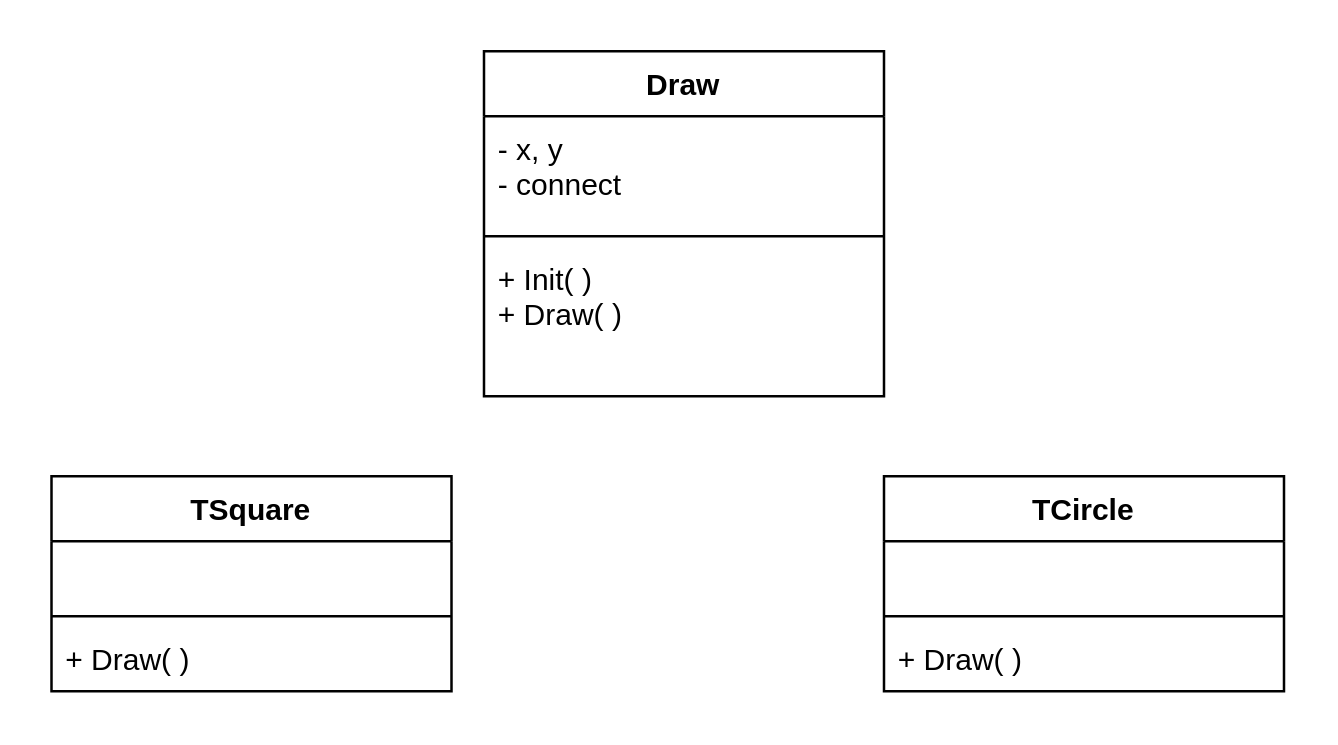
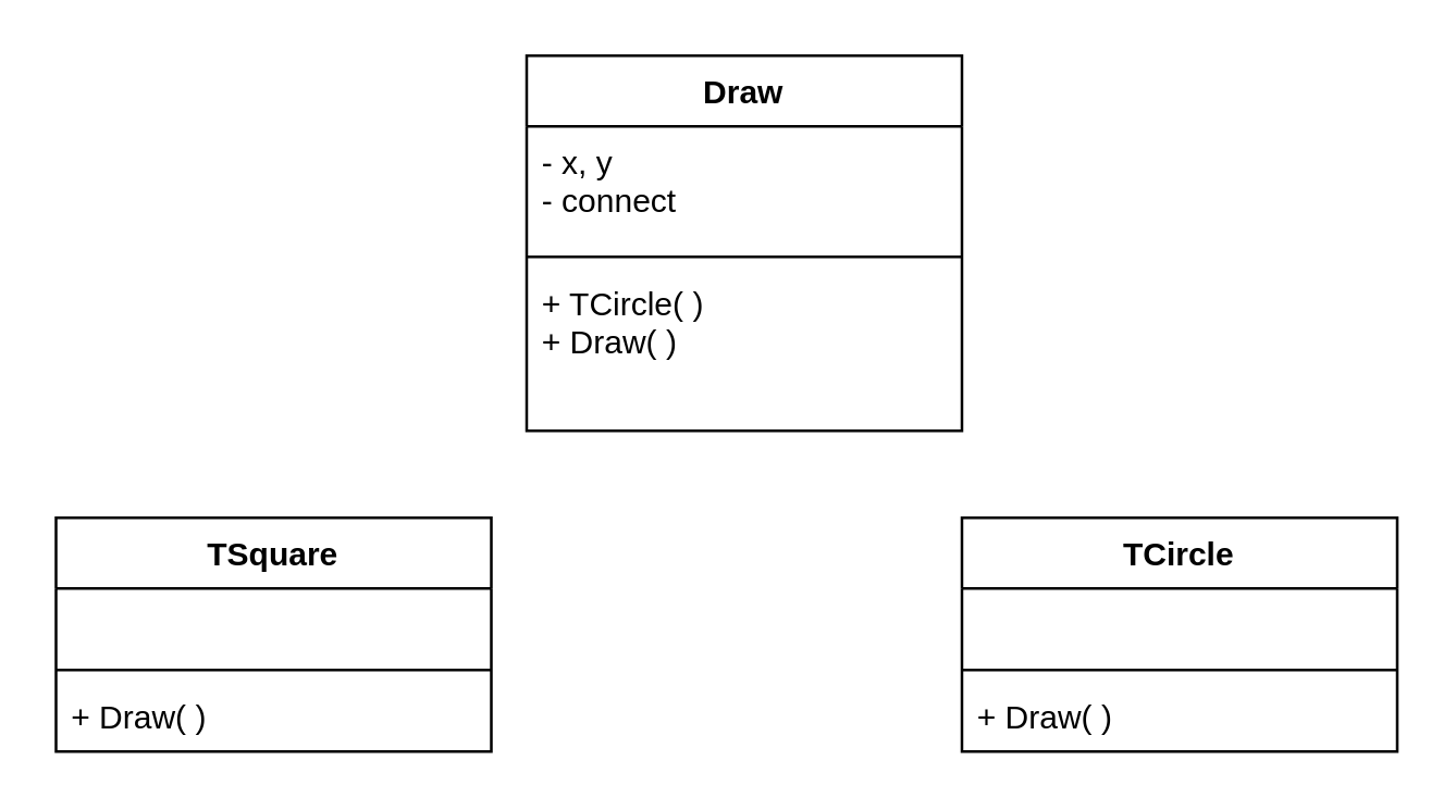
  <mxCell id="0" />
  <mxCell id="1" parent="0" />
  <mxCell id="2" value="Draw" style="swimlane;fontStyle=1;align=center;verticalAlign=top;childLayout=stackLayout;horizontal=1;startSize=26;horizontalStack=0;resizeParent=1;resizeParentMax=0;resizeLast=0;collapsible=1;marginBottom=0;" parent="1" vertex="1"><mxGeometry x="193" y="20" width="160" height="138" as="geometry" /></mxCell>
  <mxCell id="3" value="- x, y&#10;- connect" style="text;strokeColor=none;fillColor=none;align=left;verticalAlign=top;spacingLeft=4;spacingRight=4;overflow=hidden;rotatable=0;points=[[0,0.5],[1,0.5]];portConstraint=eastwest;" parent="2" vertex="1"><mxGeometry y="26" width="160" height="44" as="geometry" /></mxCell>
  <mxCell id="4" value="" style="line;strokeWidth=1;fillColor=none;align=left;verticalAlign=middle;spacingTop=-1;spacingLeft=3;spacingRight=3;rotatable=0;labelPosition=right;points=[];portConstraint=eastwest;" parent="2" vertex="1"><mxGeometry y="70" width="160" height="8" as="geometry" /></mxCell>
- <mxCell id="5" value="+ Init( )&#10;+ Draw( )" style="text;strokeColor=none;fillColor=none;align=left;verticalAlign=top;spacingLeft=4;spacingRight=4;overflow=hidden;rotatable=0;points=[[0,0.5],[1,0.5]];portConstraint=eastwest;" parent="2" vertex="1"><mxGeometry y="78" width="160" height="60" as="geometry" /></mxCell>
+ <mxCell id="5" value="+ TCircle( )&#10;+ Draw( )" style="text;strokeColor=none;fillColor=none;align=left;verticalAlign=top;spacingLeft=4;spacingRight=4;overflow=hidden;rotatable=0;points=[[0,0.5],[1,0.5]];portConstraint=eastwest;" parent="2" vertex="1"><mxGeometry y="78" width="160" height="60" as="geometry" /></mxCell>
  <mxCell id="6" value="TSquare" style="swimlane;fontStyle=1;align=center;verticalAlign=top;childLayout=stackLayout;horizontal=1;startSize=26;horizontalStack=0;resizeParent=1;resizeParentMax=0;resizeLast=0;collapsible=1;marginBottom=0;" parent="1" vertex="1"><mxGeometry x="20" y="190" width="160" height="86" as="geometry" /></mxCell>
  <mxCell id="7" value=" " style="text;strokeColor=none;fillColor=none;align=left;verticalAlign=top;spacingLeft=4;spacingRight=4;overflow=hidden;rotatable=0;points=[[0,0.5],[1,0.5]];portConstraint=eastwest;" parent="6" vertex="1"><mxGeometry y="26" width="160" height="26" as="geometry" /></mxCell>
  <mxCell id="8" value="" style="line;strokeWidth=1;fillColor=none;align=left;verticalAlign=middle;spacingTop=-1;spacingLeft=3;spacingRight=3;rotatable=0;labelPosition=right;points=[];portConstraint=eastwest;" parent="6" vertex="1"><mxGeometry y="52" width="160" height="8" as="geometry" /></mxCell>
  <mxCell id="9" value="+ Draw( )" style="text;strokeColor=none;fillColor=none;align=left;verticalAlign=top;spacingLeft=4;spacingRight=4;overflow=hidden;rotatable=0;points=[[0,0.5],[1,0.5]];portConstraint=eastwest;" parent="6" vertex="1"><mxGeometry y="60" width="160" height="26" as="geometry" /></mxCell>
  <mxCell id="10" value="TCircle" style="swimlane;fontStyle=1;align=center;verticalAlign=top;childLayout=stackLayout;horizontal=1;startSize=26;horizontalStack=0;resizeParent=1;resizeParentMax=0;resizeLast=0;collapsible=1;marginBottom=0;" parent="1" vertex="1"><mxGeometry x="353" y="190" width="160" height="86" as="geometry" /></mxCell>
  <mxCell id="11" value=" " style="text;strokeColor=none;fillColor=none;align=left;verticalAlign=top;spacingLeft=4;spacingRight=4;overflow=hidden;rotatable=0;points=[[0,0.5],[1,0.5]];portConstraint=eastwest;" parent="10" vertex="1"><mxGeometry y="26" width="160" height="26" as="geometry" /></mxCell>
  <mxCell id="12" value="" style="line;strokeWidth=1;fillColor=none;align=left;verticalAlign=middle;spacingTop=-1;spacingLeft=3;spacingRight=3;rotatable=0;labelPosition=right;points=[];portConstraint=eastwest;" parent="10" vertex="1"><mxGeometry y="52" width="160" height="8" as="geometry" /></mxCell>
  <mxCell id="13" value="+ Draw( )" style="text;strokeColor=none;fillColor=none;align=left;verticalAlign=top;spacingLeft=4;spacingRight=4;overflow=hidden;rotatable=0;points=[[0,0.5],[1,0.5]];portConstraint=eastwest;" parent="10" vertex="1"><mxGeometry y="60" width="160" height="26" as="geometry" /></mxCell>
